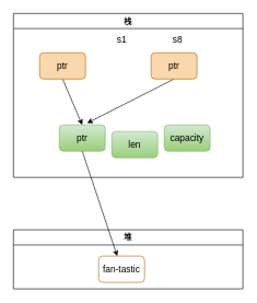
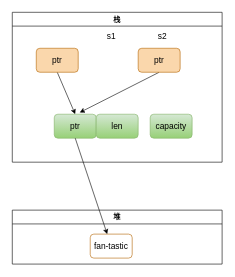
  <mxCell id="0" />
  <mxCell id="1" parent="0" />
  <mxCell id="2" value="栈" style="swimlane;whiteSpace=wrap;html=1;fontColor=#000000;fillColor=#FFFFFF;strokeColor=#000000;startSize=23;" vertex="1" parent="1"><mxGeometry x="20" y="20" width="350" height="250" as="geometry" /></mxCell>
  <mxCell id="3" style="edgeStyle=none;html=1;exitX=0.5;exitY=1;exitDx=0;exitDy=0;entryX=0.5;entryY=0;entryDx=0;entryDy=0;fontSize=14;fontColor=#000000;strokeColor=#000000;" edge="1" parent="2" source="4" target="7"><mxGeometry relative="1" as="geometry" /></mxCell>
  <mxCell id="4" value="&lt;font color=&quot;#000000&quot; style=&quot;font-size: 14px;&quot;&gt;ptr&lt;/font&gt;" style="rounded=1;whiteSpace=wrap;html=1;strokeColor=#b46504;fillColor=#fad7ac;" vertex="1" parent="2"><mxGeometry x="40" y="60" width="70" height="40" as="geometry" /></mxCell>
  <mxCell id="5" style="edgeStyle=none;html=1;exitX=0.5;exitY=1;exitDx=0;exitDy=0;entryX=0.607;entryY=-0.071;entryDx=0;entryDy=0;entryPerimeter=0;strokeColor=#000000;fontSize=14;fontColor=#000000;" edge="1" parent="2" source="6" target="7"><mxGeometry relative="1" as="geometry" /></mxCell>
  <mxCell id="6" value="&lt;font color=&quot;#000000&quot; style=&quot;font-size: 14px;&quot;&gt;ptr&lt;/font&gt;" style="rounded=1;whiteSpace=wrap;html=1;strokeColor=#b46504;fillColor=#fad7ac;" vertex="1" parent="2"><mxGeometry x="210" y="60" width="70" height="40" as="geometry" /></mxCell>
  <mxCell id="7" value="&lt;font color=&quot;#000000&quot; style=&quot;font-size: 14px;&quot;&gt;ptr&lt;/font&gt;" style="rounded=1;whiteSpace=wrap;html=1;strokeColor=#82b366;fillColor=#d5e8d4;gradientColor=#97d077;" vertex="1" parent="2"><mxGeometry x="70" y="170" width="70" height="40" as="geometry" /></mxCell>
- <mxCell id="8" value="&lt;font style=&quot;font-size: 14px;&quot; color=&quot;#000000&quot;&gt;len&lt;/font&gt;" style="rounded=1;whiteSpace=wrap;html=1;strokeColor=#82b366;fillColor=#d5e8d4;gradientColor=#97d077;" vertex="1" parent="2"><mxGeometry x="150" y="180" width="70" height="40" as="geometry" /></mxCell>
+ <mxCell id="8" value="&lt;font style=&quot;font-size: 14px;&quot; color=&quot;#000000&quot;&gt;len&lt;/font&gt;" style="rounded=1;whiteSpace=wrap;html=1;strokeColor=#82b366;fillColor=#d5e8d4;gradientColor=#97d077;" vertex="1" parent="2"><mxGeometry x="140" y="170" width="70" height="40" as="geometry" /></mxCell>
  <mxCell id="9" value="&lt;font style=&quot;font-size: 14px;&quot; color=&quot;#000000&quot;&gt;capacity&lt;/font&gt;" style="rounded=1;whiteSpace=wrap;html=1;strokeColor=#82b366;fillColor=#d5e8d4;gradientColor=#97d077;" vertex="1" parent="2"><mxGeometry x="230" y="170" width="70" height="40" as="geometry" /></mxCell>
  <mxCell id="10" value="堆" style="swimlane;whiteSpace=wrap;html=1;fontColor=#000000;fillColor=#FFFFFF;strokeColor=#000000;startSize=23;" vertex="1" parent="1"><mxGeometry x="20" y="350" width="350" height="90" as="geometry" /></mxCell>
  <mxCell id="11" value="&lt;font color=&quot;#000000&quot; style=&quot;font-size: 14px;&quot;&gt;fan-tastic&lt;/font&gt;" style="rounded=1;whiteSpace=wrap;html=1;strokeColor=#b46504;fillColor=#ffffff;" vertex="1" parent="10"><mxGeometry x="130" y="40" width="70" height="40" as="geometry" /></mxCell>
  <mxCell id="12" value="s1" style="text;html=1;align=center;verticalAlign=middle;resizable=0;points=[];autosize=1;strokeColor=none;fillColor=none;fontSize=14;fontColor=#000000;" vertex="1" parent="1"><mxGeometry x="165" y="45" width="40" height="30" as="geometry" /></mxCell>
- <mxCell id="13" value="s8" style="text;html=1;align=center;verticalAlign=middle;resizable=0;points=[];autosize=1;strokeColor=none;fillColor=none;fontSize=14;fontColor=#000000;" vertex="1" parent="1"><mxGeometry x="250" y="45" width="40" height="30" as="geometry" /></mxCell>
+ <mxCell id="13" value="s2" style="text;html=1;align=center;verticalAlign=middle;resizable=0;points=[];autosize=1;strokeColor=none;fillColor=none;fontSize=14;fontColor=#000000;" vertex="1" parent="1"><mxGeometry x="250" y="45" width="40" height="30" as="geometry" /></mxCell>
  <mxCell id="14" style="edgeStyle=none;html=1;exitX=0.5;exitY=1;exitDx=0;exitDy=0;strokeColor=#000000;fontSize=14;fontColor=#000000;" edge="1" parent="1" source="7" target="11"><mxGeometry relative="1" as="geometry" /></mxCell>
